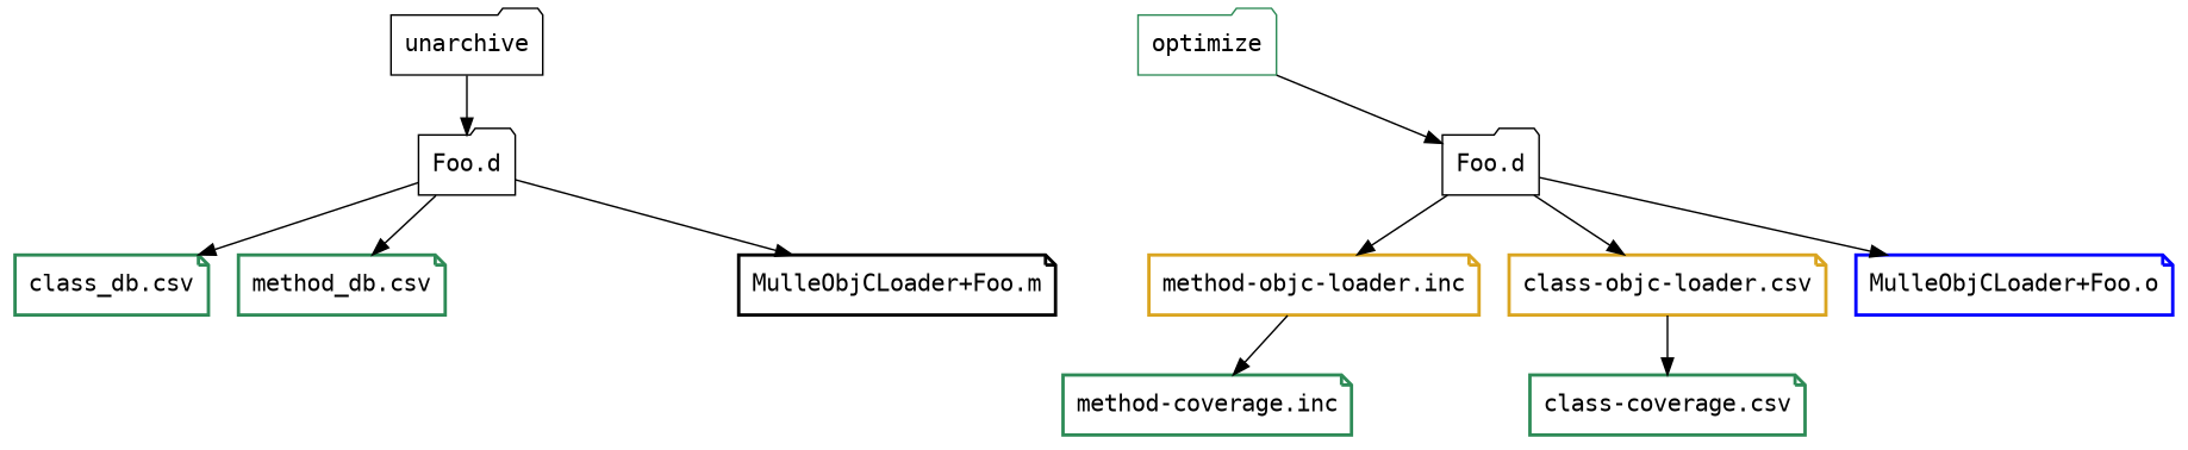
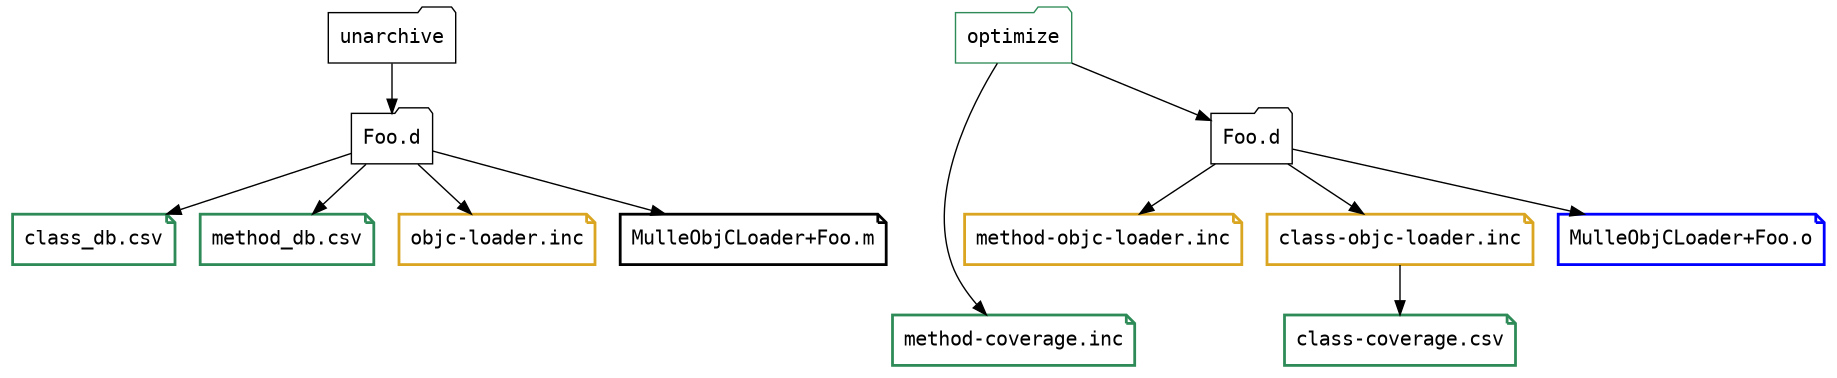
  digraph {
    fontname="DejaVu Sans Mono"
    node [fontname="DejaVu Sans Mono" shape=note color=seagreen penwidth=2]
    edge [fontname="DejaVu Sans Mono"]
    unarchive [shape=folder color="" penwidth=""]
    "Foo.d" [shape=folder color="" penwidth=""]
    "class_db.csv"
    "method_db.csv"
+   "objc-loader.inc" [color=goldenrod]
    "MulleObjCLoader+Foo.m" [color=""]
    optimize [shape=folder penwidth=""]
    n8 [label="method-coverage.inc"]
    n9 [label="Foo.d" shape=folder color="" penwidth=""]
    "class-coverage.csv"
-   "class-objc-loader.inc" [color=goldenrod label="class-objc-loader.csv"]
+   "class-objc-loader.inc" [color=goldenrod]
    "method-objc-loader.inc" [color=goldenrod]
    "MulleObjCLoader+Foo.o" [color=blue]
    unarchive -> "Foo.d"
    "Foo.d" -> "class_db.csv"
    "Foo.d" -> "method_db.csv"
+   "Foo.d" -> "objc-loader.inc"
    "Foo.d" -> "MulleObjCLoader+Foo.m"
-   "method-objc-loader.inc" -> n8
+   optimize -> n8
    optimize -> n9
    n9 -> "class-objc-loader.inc"
    n9 -> "method-objc-loader.inc"
    n9 -> "MulleObjCLoader+Foo.o"
    "class-objc-loader.inc" -> "class-coverage.csv"
  }
